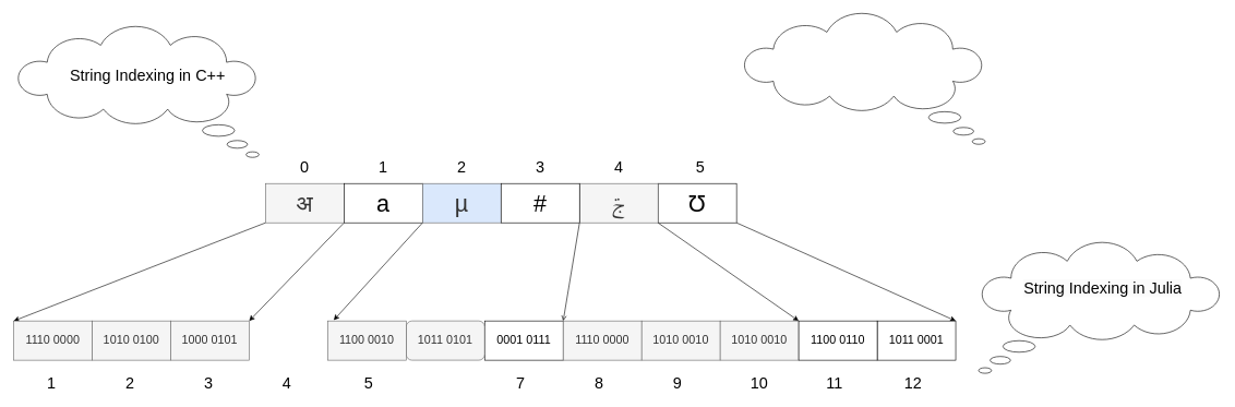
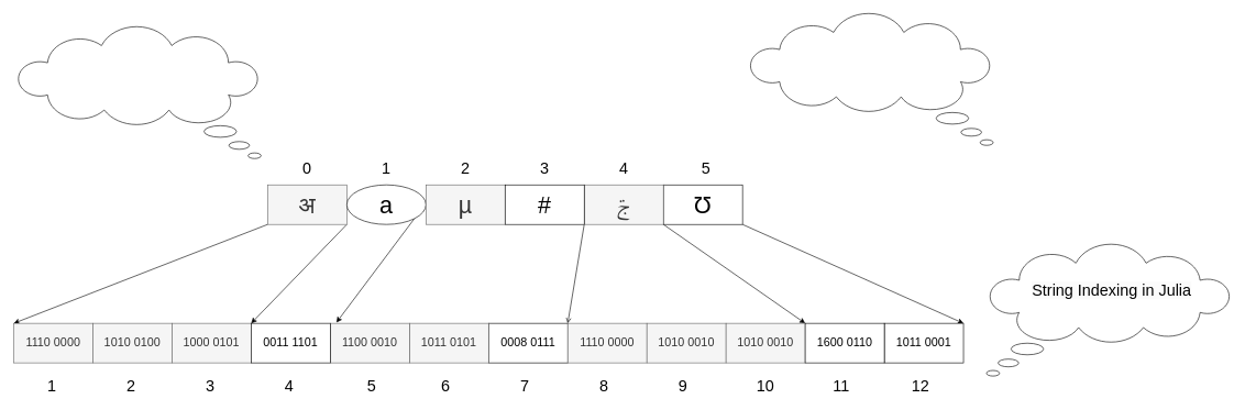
  <mxCell id="0" />
  <mxCell id="1" parent="0" />
  <mxCell id="2" style="rounded=0;orthogonalLoop=1;jettySize=auto;html=1;exitX=0;exitY=1;exitDx=0;exitDy=0;entryX=0;entryY=0;entryDx=0;entryDy=0;" parent="1" source="4" target="14" edge="1"><mxGeometry relative="1" as="geometry" /></mxCell>
  <mxCell id="3" style="edgeStyle=none;rounded=0;orthogonalLoop=1;jettySize=auto;html=1;exitX=1;exitY=1;exitDx=0;exitDy=0;entryX=1;entryY=0;entryDx=0;entryDy=0;" parent="1" source="4" target="19" edge="1"><mxGeometry relative="1" as="geometry" /></mxCell>
  <mxCell id="4" value="&lt;font style=&quot;font-size: 36px;&quot;&gt;अ&lt;/font&gt;" style="rounded=0;whiteSpace=wrap;html=1;fontSize=36;verticalAlign=middle;textDirection=rtl;labelBorderColor=none;fillColor=#f5f5f5;fontColor=#333333;strokeColor=#666666;" parent="1" vertex="1"><mxGeometry x="405" y="280" width="120" height="60" as="geometry" /></mxCell>
  <mxCell id="5" style="edgeStyle=none;rounded=0;orthogonalLoop=1;jettySize=auto;html=1;exitX=1;exitY=1;exitDx=0;exitDy=0;entryX=1;entryY=0;entryDx=0;entryDy=0;fontSize=36;" parent="1" source="6" target="22" edge="1"><mxGeometry relative="1" as="geometry" /></mxCell>
  <mxCell id="6" value="Ʊ" style="rounded=0;whiteSpace=wrap;html=1;fontSize=36;verticalAlign=middle;textDirection=rtl;labelBorderColor=none;" parent="1" vertex="1"><mxGeometry x="1005" y="280" width="120" height="60" as="geometry" /></mxCell>
  <mxCell id="7" style="edgeStyle=none;rounded=0;orthogonalLoop=1;jettySize=auto;html=1;exitX=0;exitY=1;exitDx=0;exitDy=0;entryX=1;entryY=0;entryDx=0;entryDy=0;fontSize=36;endArrow=open;" parent="1" source="9" target="15" edge="1"><mxGeometry relative="1" as="geometry" /></mxCell>
  <mxCell id="8" style="edgeStyle=none;rounded=0;orthogonalLoop=1;jettySize=auto;html=1;exitX=1;exitY=1;exitDx=0;exitDy=0;entryX=0;entryY=0;entryDx=0;entryDy=0;fontSize=36;" parent="1" source="9" target="25" edge="1"><mxGeometry relative="1" as="geometry" /></mxCell>
  <mxCell id="9" value="ࢢ" style="rounded=0;whiteSpace=wrap;html=1;fontSize=36;verticalAlign=middle;textDirection=rtl;labelBorderColor=none;fillColor=#f5f5f5;fontColor=#333333;strokeColor=#666666;" parent="1" vertex="1"><mxGeometry x="885" y="280" width="120" height="60" as="geometry" /></mxCell>
  <mxCell id="10" style="edgeStyle=none;rounded=0;orthogonalLoop=1;jettySize=auto;html=1;exitX=1;exitY=1;exitDx=0;exitDy=0;entryX=0.077;entryY=-0.02;entryDx=0;entryDy=0;entryPerimeter=0;fontSize=36;" parent="1" source="11" target="17" edge="1"><mxGeometry relative="1" as="geometry" /></mxCell>
- <mxCell id="11" value="a" style="rounded=0;whiteSpace=wrap;html=1;fontSize=36;verticalAlign=middle;textDirection=rtl;labelBorderColor=none;" parent="1" vertex="1"><mxGeometry x="525" y="280" width="120" height="60" as="geometry" /></mxCell>
- <mxCell id="12" value="µ" style="rounded=0;whiteSpace=wrap;html=1;fontSize=36;verticalAlign=middle;textDirection=rtl;labelBorderColor=none;fillColor=#dae8fc;fontColor=#333333;strokeColor=#666666;" parent="1" vertex="1"><mxGeometry x="645" y="280" width="120" height="60" as="geometry" /></mxCell>
+ <mxCell id="11" value="a" style="ellipse;whiteSpace=wrap;html=1;fontSize=36;verticalAlign=middle;textDirection=rtl;labelBorderColor=none;" parent="1" vertex="1"><mxGeometry x="525" y="280" width="120" height="60" as="geometry" /></mxCell>
+ <mxCell id="12" value="µ" style="rounded=0;whiteSpace=wrap;html=1;fontSize=36;verticalAlign=middle;textDirection=rtl;labelBorderColor=none;fillColor=#f5f5f5;fontColor=#333333;strokeColor=#666666;" parent="1" vertex="1"><mxGeometry x="645" y="280" width="120" height="60" as="geometry" /></mxCell>
  <mxCell id="13" value="#" style="rounded=0;whiteSpace=wrap;html=1;fontSize=36;verticalAlign=middle;textDirection=rtl;labelBorderColor=none;" parent="1" vertex="1"><mxGeometry x="765" y="280" width="120" height="60" as="geometry" /></mxCell>
  <mxCell id="14" value="1110 0000" style="rounded=0;whiteSpace=wrap;html=1;fontSize=18;fillColor=#f5f5f5;fontColor=#333333;strokeColor=#666666;" parent="1" vertex="1"><mxGeometry x="20" y="490" width="120" height="60" as="geometry" /></mxCell>
- <mxCell id="15" value="0001 0111" style="rounded=0;whiteSpace=wrap;html=1;fontSize=18;" parent="1" vertex="1"><mxGeometry x="740" y="490" width="120" height="60" as="geometry" /></mxCell>
- <mxCell id="16" value="1011 0101" style="whiteSpace=wrap;html=1;fontSize=18;fillColor=#f5f5f5;fontColor=#333333;strokeColor=#666666;rounded=1;" parent="1" vertex="1"><mxGeometry x="620" y="490" width="120" height="60" as="geometry" /></mxCell>
+ <mxCell id="15" value="0008 0111" style="rounded=0;whiteSpace=wrap;html=1;fontSize=18;" parent="1" vertex="1"><mxGeometry x="740" y="490" width="120" height="60" as="geometry" /></mxCell>
+ <mxCell id="16" value="1011 0101" style="rounded=0;whiteSpace=wrap;html=1;fontSize=18;fillColor=#f5f5f5;fontColor=#333333;strokeColor=#666666;" parent="1" vertex="1"><mxGeometry x="620" y="490" width="120" height="60" as="geometry" /></mxCell>
  <mxCell id="17" value="1100 0010" style="rounded=0;whiteSpace=wrap;html=1;fontSize=18;fillColor=#f5f5f5;fontColor=#333333;strokeColor=#666666;" parent="1" vertex="1"><mxGeometry x="500" y="490" width="120" height="60" as="geometry" /></mxCell>
  <mxCell id="18" value="1010 0100" style="rounded=0;whiteSpace=wrap;html=1;fontSize=18;fillColor=#f5f5f5;fontColor=#333333;strokeColor=#666666;" parent="1" vertex="1"><mxGeometry x="140" y="490" width="120" height="60" as="geometry" /></mxCell>
  <mxCell id="19" value="1000 0101" style="rounded=0;whiteSpace=wrap;html=1;fontSize=18;fillColor=#f5f5f5;fontColor=#333333;strokeColor=#666666;" parent="1" vertex="1"><mxGeometry x="260" y="490" width="120" height="60" as="geometry" /></mxCell>
+ <mxCell id="20" value="0011 1101" style="rounded=0;whiteSpace=wrap;html=1;fontSize=18;" parent="1" vertex="1"><mxGeometry x="380" y="490" width="120" height="60" as="geometry" /></mxCell>
  <mxCell id="21" value="1110 0000" style="rounded=0;whiteSpace=wrap;html=1;fontSize=18;fillColor=#f5f5f5;fontColor=#333333;strokeColor=#666666;" parent="1" vertex="1"><mxGeometry x="860" y="490" width="120" height="60" as="geometry" /></mxCell>
  <mxCell id="22" value="1011 0001" style="rounded=0;whiteSpace=wrap;html=1;fontSize=18;" parent="1" vertex="1"><mxGeometry x="1340" y="490" width="120" height="60" as="geometry" /></mxCell>
  <mxCell id="23" value="1010 0010" style="rounded=0;whiteSpace=wrap;html=1;fontSize=18;fillColor=#f5f5f5;fontColor=#333333;strokeColor=#666666;" parent="1" vertex="1"><mxGeometry x="980" y="490" width="120" height="60" as="geometry" /></mxCell>
  <mxCell id="24" value="1010 0010" style="rounded=0;whiteSpace=wrap;html=1;fontSize=18;fillColor=#f5f5f5;fontColor=#333333;strokeColor=#666666;" parent="1" vertex="1"><mxGeometry x="1100" y="490" width="120" height="60" as="geometry" /></mxCell>
- <mxCell id="25" value="1100 0110" style="rounded=0;whiteSpace=wrap;html=1;fontSize=18;" parent="1" vertex="1"><mxGeometry x="1220" y="490" width="120" height="60" as="geometry" /></mxCell>
+ <mxCell id="25" value="1600 0110" style="rounded=0;whiteSpace=wrap;html=1;fontSize=18;" parent="1" vertex="1"><mxGeometry x="1220" y="490" width="120" height="60" as="geometry" /></mxCell>
  <mxCell id="26" value="&lt;p style=&quot;line-height: 0%;&quot;&gt;&lt;br&gt;&lt;/p&gt;" style="whiteSpace=wrap;html=1;shape=mxgraph.basic.cloud_callout;labelBorderColor=none;fontSize=24;direction=east;flipH=1;horizontal=1;align=center;" parent="1" vertex="1"><mxGeometry x="25" y="40" width="370" height="200" as="geometry" /></mxCell>
  <mxCell id="27" value="&lt;p style=&quot;line-height: 0%;&quot;&gt;&lt;br&gt;&lt;/p&gt;" style="whiteSpace=wrap;html=1;shape=mxgraph.basic.cloud_callout;labelBorderColor=none;fontSize=24;direction=east;flipH=0;horizontal=1;align=center;" parent="1" vertex="1"><mxGeometry x="1495" y="370" width="370" height="200" as="geometry" /></mxCell>
  <mxCell id="28" value="0" style="text;html=1;strokeColor=none;fillColor=none;align=center;verticalAlign=middle;whiteSpace=wrap;rounded=0;fontSize=24;" parent="1" vertex="1"><mxGeometry x="435" y="240" width="60" height="30" as="geometry" /></mxCell>
  <mxCell id="29" value="1" style="text;html=1;strokeColor=none;fillColor=none;align=center;verticalAlign=middle;whiteSpace=wrap;rounded=0;fontSize=24;" parent="1" vertex="1"><mxGeometry x="555" y="240" width="60" height="30" as="geometry" /></mxCell>
  <mxCell id="30" value="2" style="text;html=1;strokeColor=none;fillColor=none;align=center;verticalAlign=middle;whiteSpace=wrap;rounded=0;fontSize=24;" parent="1" vertex="1"><mxGeometry x="675" y="240" width="60" height="30" as="geometry" /></mxCell>
  <mxCell id="31" value="3" style="text;html=1;strokeColor=none;fillColor=none;align=center;verticalAlign=middle;whiteSpace=wrap;rounded=0;fontSize=24;" parent="1" vertex="1"><mxGeometry x="795" y="240" width="60" height="30" as="geometry" /></mxCell>
  <mxCell id="32" value="4" style="text;html=1;strokeColor=none;fillColor=none;align=center;verticalAlign=middle;whiteSpace=wrap;rounded=0;fontSize=24;" parent="1" vertex="1"><mxGeometry x="915" y="240" width="60" height="30" as="geometry" /></mxCell>
  <mxCell id="33" value="5" style="text;html=1;strokeColor=none;fillColor=none;align=center;verticalAlign=middle;whiteSpace=wrap;rounded=0;fontSize=24;" parent="1" vertex="1"><mxGeometry x="1040" y="240" width="60" height="30" as="geometry" /></mxCell>
- <mxCell id="34" value="String Indexing in C++" style="text;html=1;strokeColor=none;fillColor=none;align=center;verticalAlign=middle;whiteSpace=wrap;rounded=0;fontSize=24;" parent="1" vertex="1"><mxGeometry x="85" y="100" width="280" height="30" as="geometry" /></mxCell>
  <mxCell id="35" value="&lt;p style=&quot;line-height: 0%;&quot;&gt;&lt;br&gt;&lt;/p&gt;" style="whiteSpace=wrap;html=1;shape=mxgraph.basic.cloud_callout;labelBorderColor=none;fontSize=24;direction=east;flipH=1;horizontal=1;align=center;" parent="1" vertex="1"><mxGeometry x="1135" y="20" width="370" height="200" as="geometry" /></mxCell>
  <mxCell id="36" value="&#10;&lt;span style=&quot;color: rgb(0, 0, 0); font-family: Helvetica; font-size: 24px; font-style: normal; font-variant-ligatures: normal; font-variant-caps: normal; font-weight: 400; letter-spacing: normal; orphans: 2; text-align: center; text-indent: 0px; text-transform: none; widows: 2; word-spacing: 0px; -webkit-text-stroke-width: 0px; background-color: rgb(251, 251, 251); text-decoration-thickness: initial; text-decoration-style: initial; text-decoration-color: initial; float: none; display: inline !important;&quot;&gt;String Indexing in Julia&lt;/span&gt;&#10;&#10;" style="text;html=1;strokeColor=none;fillColor=none;align=center;verticalAlign=middle;whiteSpace=wrap;rounded=0;fontSize=24;" parent="1" vertex="1"><mxGeometry x="1545" y="440" width="280" height="30" as="geometry" /></mxCell>
  <mxCell id="37" value="1" style="text;html=1;strokeColor=none;fillColor=none;align=center;verticalAlign=middle;whiteSpace=wrap;rounded=0;fontSize=24;" parent="1" vertex="1"><mxGeometry x="47.5" y="570" width="60" height="30" as="geometry" /></mxCell>
  <mxCell id="38" value="2" style="text;html=1;strokeColor=none;fillColor=none;align=center;verticalAlign=middle;whiteSpace=wrap;rounded=0;fontSize=24;" parent="1" vertex="1"><mxGeometry x="167.5" y="570" width="60" height="30" as="geometry" /></mxCell>
  <mxCell id="39" value="3" style="text;html=1;strokeColor=none;fillColor=none;align=center;verticalAlign=middle;whiteSpace=wrap;rounded=0;fontSize=24;" parent="1" vertex="1"><mxGeometry x="287.5" y="570" width="60" height="30" as="geometry" /></mxCell>
  <mxCell id="40" value="4" style="text;html=1;strokeColor=none;fillColor=none;align=center;verticalAlign=middle;whiteSpace=wrap;rounded=0;fontSize=24;" parent="1" vertex="1"><mxGeometry x="407.5" y="570" width="60" height="30" as="geometry" /></mxCell>
  <mxCell id="41" value="5" style="text;html=1;strokeColor=none;fillColor=none;align=center;verticalAlign=middle;whiteSpace=wrap;rounded=0;fontSize=24;" parent="1" vertex="1"><mxGeometry x="532.5" y="570" width="60" height="30" as="geometry" /></mxCell>
+ <mxCell id="42" value="6" style="text;html=1;strokeColor=none;fillColor=none;align=center;verticalAlign=middle;whiteSpace=wrap;rounded=0;fontSize=24;" parent="1" vertex="1"><mxGeometry x="645" y="570" width="60" height="30" as="geometry" /></mxCell>
  <mxCell id="43" value="7" style="text;html=1;strokeColor=none;fillColor=none;align=center;verticalAlign=middle;whiteSpace=wrap;rounded=0;fontSize=24;" parent="1" vertex="1"><mxGeometry x="765" y="570" width="60" height="30" as="geometry" /></mxCell>
  <mxCell id="44" value="8" style="text;html=1;strokeColor=none;fillColor=none;align=center;verticalAlign=middle;whiteSpace=wrap;rounded=0;fontSize=24;" parent="1" vertex="1"><mxGeometry x="885" y="570" width="60" height="30" as="geometry" /></mxCell>
  <mxCell id="45" value="9" style="text;html=1;strokeColor=none;fillColor=none;align=center;verticalAlign=middle;whiteSpace=wrap;rounded=0;fontSize=24;" parent="1" vertex="1"><mxGeometry x="1005" y="570" width="60" height="30" as="geometry" /></mxCell>
  <mxCell id="46" value="10" style="text;html=1;strokeColor=none;fillColor=none;align=center;verticalAlign=middle;whiteSpace=wrap;rounded=0;fontSize=24;" parent="1" vertex="1"><mxGeometry x="1130" y="570" width="60" height="30" as="geometry" /></mxCell>
  <mxCell id="47" value="11" style="text;html=1;strokeColor=none;fillColor=none;align=center;verticalAlign=middle;whiteSpace=wrap;rounded=0;fontSize=24;" parent="1" vertex="1"><mxGeometry x="1245" y="570" width="60" height="30" as="geometry" /></mxCell>
  <mxCell id="48" value="12" style="text;html=1;strokeColor=none;fillColor=none;align=center;verticalAlign=middle;whiteSpace=wrap;rounded=0;fontSize=24;" parent="1" vertex="1"><mxGeometry x="1365" y="570" width="60" height="30" as="geometry" /></mxCell>
